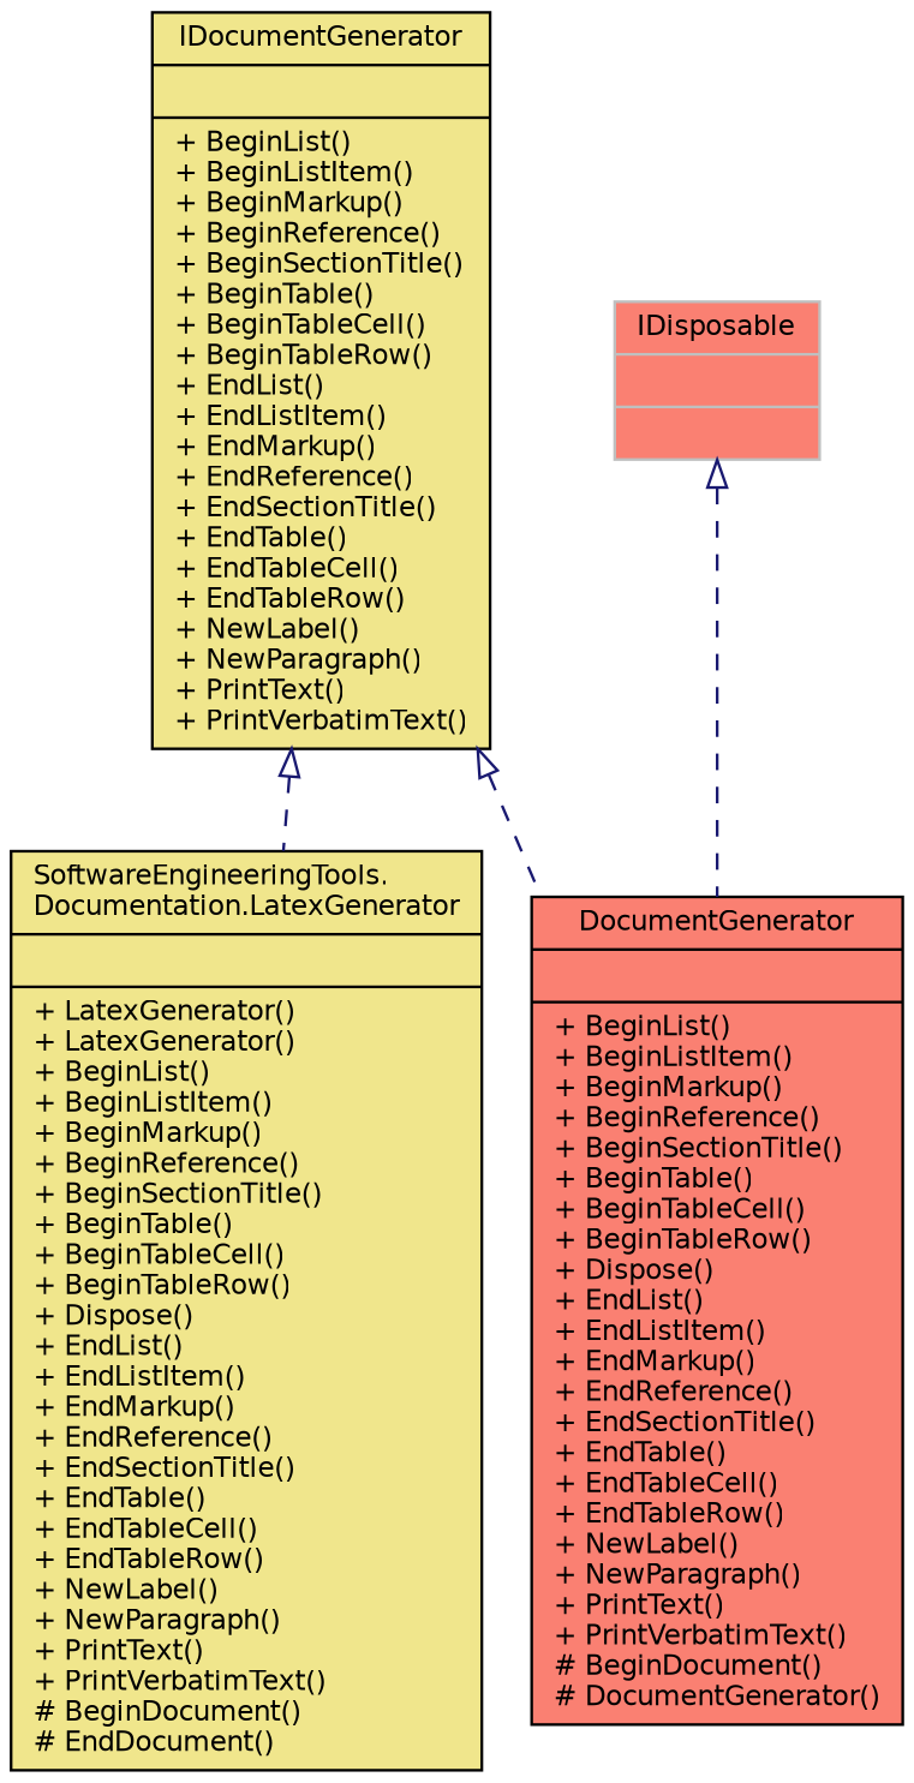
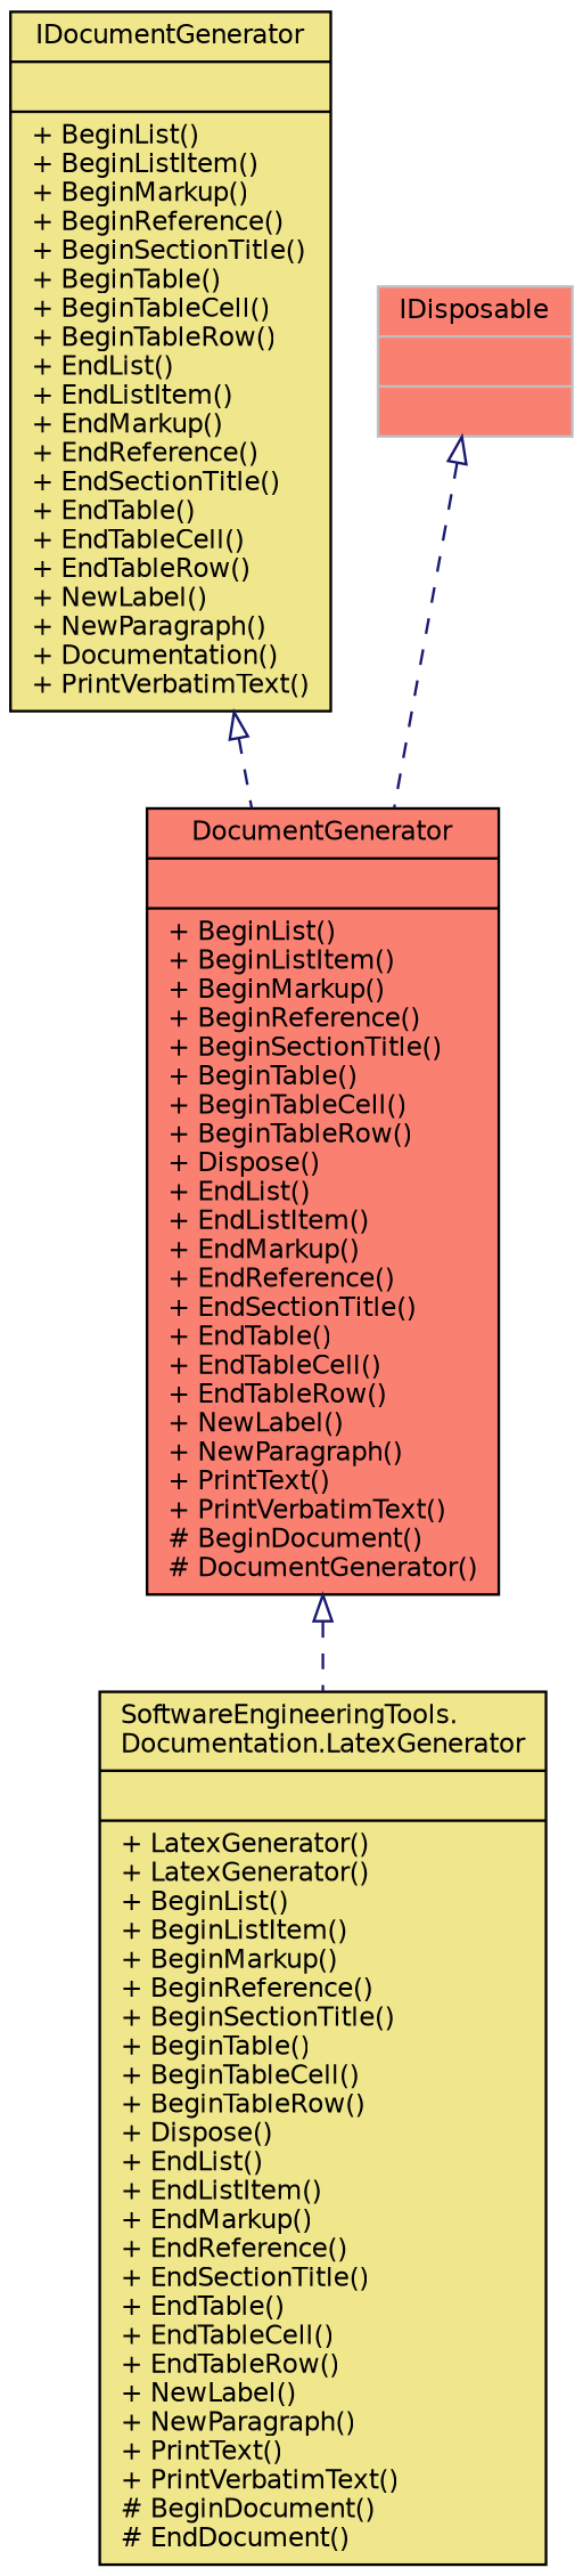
  digraph {
    node [color=black fillcolor=khaki fontname=Helvetica fontsize=10 shape=record style=filled]
    edge [arrowtail=onormal color=midnightblue dir=back fontname=Helvetica fontsize=10 labelfontname=Helvetica labelfontsize=10 style=dashed]
    n1 [fontcolor=black height=0.2 label="{SoftwareEngineeringTools.\lDocumentation.LatexGenerator\n||+ LatexGenerator()\l+ LatexGenerator()\l+ BeginList()\l+ BeginListItem()\l+ BeginMarkup()\l+ BeginReference()\l+ BeginSectionTitle()\l+ BeginTable()\l+ BeginTableCell()\l+ BeginTableRow()\l+ Dispose()\l+ EndList()\l+ EndListItem()\l+ EndMarkup()\l+ EndReference()\l+ EndSectionTitle()\l+ EndTable()\l+ EndTableCell()\l+ EndTableRow()\l+ NewLabel()\l+ NewParagraph()\l+ PrintText()\l+ PrintVerbatimText()\l# BeginDocument()\l# EndDocument()\l}" width=0.4]
    n2 [fillcolor=salmon height=0.2 label="{DocumentGenerator\n||+ BeginList()\l+ BeginListItem()\l+ BeginMarkup()\l+ BeginReference()\l+ BeginSectionTitle()\l+ BeginTable()\l+ BeginTableCell()\l+ BeginTableRow()\l+ Dispose()\l+ EndList()\l+ EndListItem()\l+ EndMarkup()\l+ EndReference()\l+ EndSectionTitle()\l+ EndTable()\l+ EndTableCell()\l+ EndTableRow()\l+ NewLabel()\l+ NewParagraph()\l+ PrintText()\l+ PrintVerbatimText()\l# BeginDocument()\l# DocumentGenerator()\l}" width=0.4]
-   n3 [height=0.2 label="{IDocumentGenerator\n||+ BeginList()\l+ BeginListItem()\l+ BeginMarkup()\l+ BeginReference()\l+ BeginSectionTitle()\l+ BeginTable()\l+ BeginTableCell()\l+ BeginTableRow()\l+ EndList()\l+ EndListItem()\l+ EndMarkup()\l+ EndReference()\l+ EndSectionTitle()\l+ EndTable()\l+ EndTableCell()\l+ EndTableRow()\l+ NewLabel()\l+ NewParagraph()\l+ PrintText()\l+ PrintVerbatimText()\l}" width=0.4]
+   n3 [height=0.2 label="{IDocumentGenerator\n||+ BeginList()\l+ BeginListItem()\l+ BeginMarkup()\l+ BeginReference()\l+ BeginSectionTitle()\l+ BeginTable()\l+ BeginTableCell()\l+ BeginTableRow()\l+ EndList()\l+ EndListItem()\l+ EndMarkup()\l+ EndReference()\l+ EndSectionTitle()\l+ EndTable()\l+ EndTableCell()\l+ EndTableRow()\l+ NewLabel()\l+ NewParagraph()\l+ Documentation()\l+ PrintVerbatimText()\l}" width=0.4]
    n4 [color=grey75 fillcolor=salmon height=0.2 label="{IDisposable\n||}" width=0.4]
-   n3 -> n1
+   n2 -> n1
    n3 -> n2
    n4 -> n2
  }
